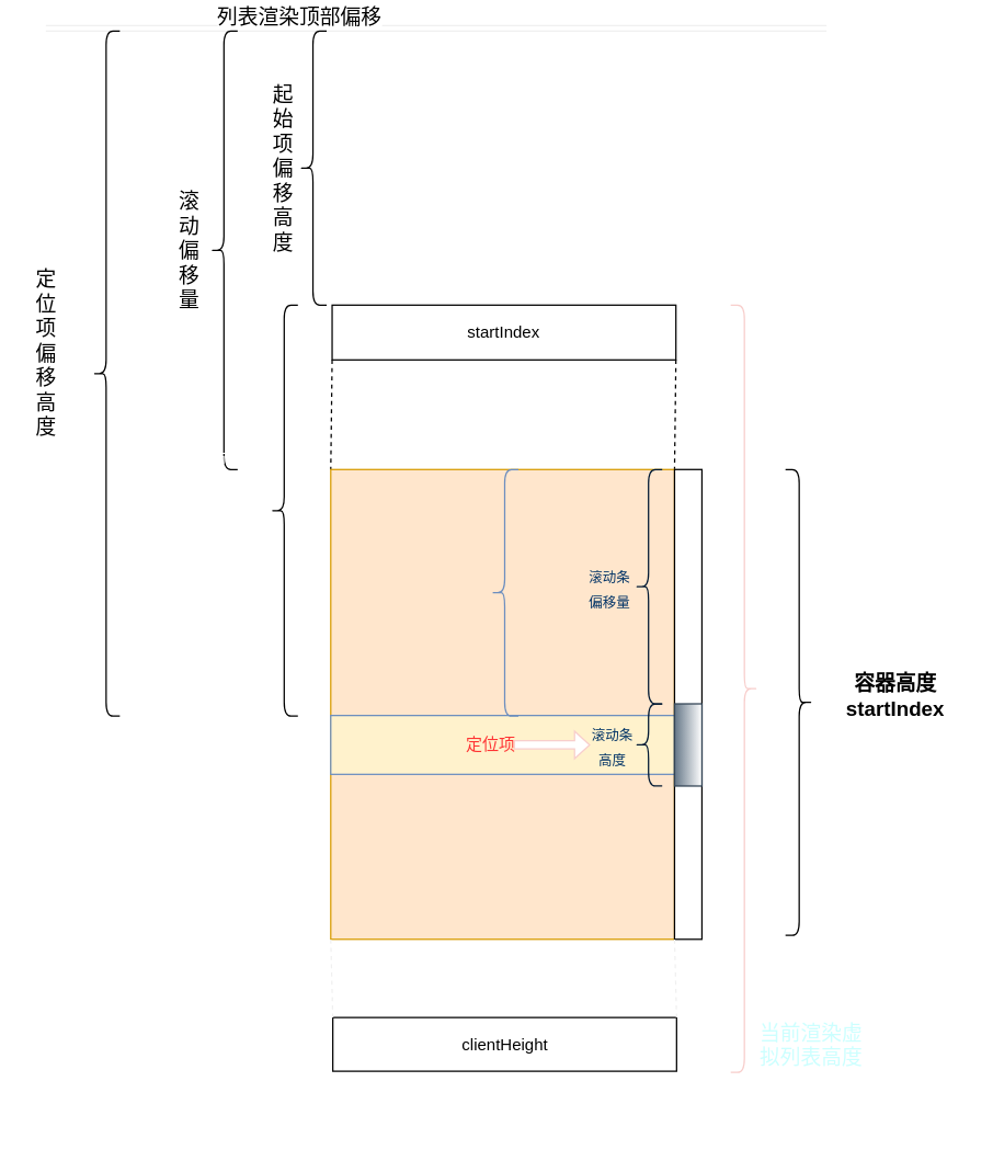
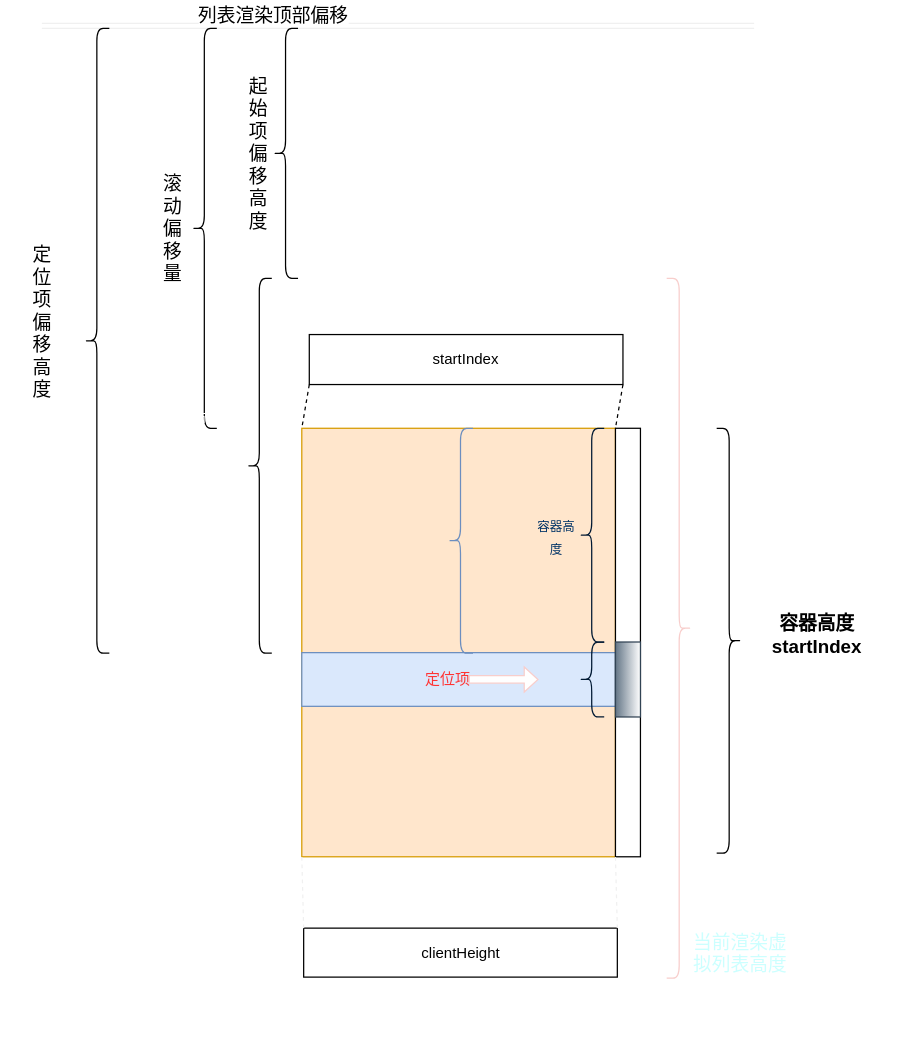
  <mxCell id="0" />
  <mxCell id="1" parent="0" />
  <mxCell id="2" value="" style="endArrow=none;dashed=1;html=1;entryX=0;entryY=0;entryDx=0;entryDy=0;exitX=0;exitY=1;exitDx=0;exitDy=0;" edge="1" parent="1" source="3" target="6"><mxGeometry width="50" height="50" relative="1" as="geometry"><mxPoint x="242" y="272" as="sourcePoint" /><mxPoint x="443" y="582" as="targetPoint" /></mxGeometry></mxCell>
- <mxCell id="3" value="startIndex" style="rounded=0;whiteSpace=wrap;html=1;" vertex="1" parent="1"><mxGeometry x="242" y="222" width="251" height="40" as="geometry" /></mxCell>
+ <mxCell id="3" value="startIndex" style="rounded=0;whiteSpace=wrap;html=1;" vertex="1" parent="1"><mxGeometry x="247" y="267" width="251" height="40" as="geometry" /></mxCell>
  <mxCell id="4" value="" style="endArrow=none;dashed=1;html=1;entryX=1;entryY=0;entryDx=0;entryDy=0;exitX=1;exitY=1;exitDx=0;exitDy=0;" edge="1" parent="1" source="3" target="6"><mxGeometry width="50" height="50" relative="1" as="geometry"><mxPoint x="252" y="282" as="sourcePoint" /><mxPoint x="252" y="337" as="targetPoint" /></mxGeometry></mxCell>
  <mxCell id="5" value="" style="group" vertex="1" connectable="0" parent="1"><mxGeometry x="241" y="342" width="390" height="483" as="geometry" /></mxCell>
  <mxCell id="6" value="" style="rounded=0;whiteSpace=wrap;html=1;fillColor=#ffe6cc;strokeColor=#d79b00;" parent="5" vertex="1"><mxGeometry width="251" height="342.901" as="geometry" /></mxCell>
- <mxCell id="7" value="&lt;font color=&quot;#ff3333&quot;&gt;定位项&amp;nbsp; &amp;nbsp; &amp;nbsp;&lt;/font&gt;" style="rounded=0;whiteSpace=wrap;html=1;fillColor=#fff2cc;strokeColor=#6c8ebf;" parent="5" vertex="1"><mxGeometry y="179.545" width="251" height="42.964" as="geometry" /></mxCell>
+ <mxCell id="7" value="&lt;font color=&quot;#ff3333&quot;&gt;定位项&amp;nbsp; &amp;nbsp; &amp;nbsp;&lt;/font&gt;" style="rounded=0;whiteSpace=wrap;html=1;fillColor=#dae8fc;strokeColor=#6c8ebf;" parent="5" vertex="1"><mxGeometry y="179.545" width="251" height="42.964" as="geometry" /></mxCell>
  <mxCell id="8" value="" style="rounded=0;whiteSpace=wrap;html=1;" vertex="1" parent="5"><mxGeometry x="251" width="20" height="342.901" as="geometry" /></mxCell>
  <mxCell id="9" value="" style="rounded=0;whiteSpace=wrap;html=1;fillColor=#647687;strokeColor=#314354;fontColor=#ffffff;gradientColor=#ffffff;gradientDirection=east;" vertex="1" parent="5"><mxGeometry x="251" y="171.03" width="20" height="60" as="geometry" /></mxCell>
  <mxCell id="10" style="edgeStyle=orthogonalEdgeStyle;rounded=0;orthogonalLoop=1;jettySize=auto;html=1;exitX=0.5;exitY=1;exitDx=0;exitDy=0;shadow=0;strokeColor=#F0F0F0;" edge="1" parent="5" source="6" target="6"><mxGeometry relative="1" as="geometry" /></mxCell>
  <mxCell id="11" value="clientHeight" style="rounded=0;whiteSpace=wrap;html=1;" vertex="1" parent="5"><mxGeometry x="1.5" y="400.003" width="251" height="39.189" as="geometry" /></mxCell>
  <mxCell id="12" value="" style="endArrow=none;dashed=1;html=1;entryX=0;entryY=1;entryDx=0;entryDy=0;exitX=1;exitY=0;exitDx=0;exitDy=0;shadow=0;strokeColor=#F0F0F0;" edge="1" parent="5" source="11" target="8"><mxGeometry width="50" height="50" relative="1" as="geometry"><mxPoint x="241" y="541.783" as="sourcePoint" /><mxPoint x="291" y="492.797" as="targetPoint" /></mxGeometry></mxCell>
  <mxCell id="13" value="" style="endArrow=none;dashed=1;html=1;entryX=0;entryY=1;entryDx=0;entryDy=0;exitX=0;exitY=0;exitDx=0;exitDy=0;shadow=0;strokeColor=#F0F0F0;" edge="1" parent="5" source="11" target="6"><mxGeometry width="50" height="50" relative="1" as="geometry"><mxPoint x="261" y="561.377" as="sourcePoint" /><mxPoint x="261" y="492.797" as="targetPoint" /></mxGeometry></mxCell>
  <mxCell id="14" value="" style="shape=curlyBracket;whiteSpace=wrap;html=1;rounded=1;fontSize=15;align=center;fillColor=#dae8fc;strokeColor=#6c8ebf;" vertex="1" parent="5"><mxGeometry x="117" width="20" height="180" as="geometry" /></mxCell>
  <mxCell id="15" value="" style="shape=curlyBracket;whiteSpace=wrap;html=1;rounded=1;labelBackgroundColor=none;gradientColor=#ffffff;fontSize=15;fontColor=#003366;align=center;strokeColor=#001933;size=0.5;" vertex="1" parent="5"><mxGeometry x="222" y="171.03" width="20" height="60" as="geometry" /></mxCell>
- <mxCell id="16" value="&lt;font style=&quot;font-size: 10px&quot;&gt;滚动条高度&lt;/font&gt;" style="text;html=1;strokeColor=none;fillColor=none;align=center;verticalAlign=middle;whiteSpace=wrap;rounded=0;labelBackgroundColor=none;fontSize=15;fontColor=#003366;" vertex="1" parent="5"><mxGeometry x="190" y="191.03" width="32" height="20" as="geometry" /></mxCell>
  <mxCell id="17" value="" style="shape=curlyBracket;whiteSpace=wrap;html=1;rounded=1;labelBackgroundColor=none;strokeColor=#001933;gradientColor=#ffffff;fontSize=15;fontColor=#003366;align=center;" vertex="1" parent="5"><mxGeometry x="222" width="20" height="171.03" as="geometry" /></mxCell>
- <mxCell id="18" value="&lt;font style=&quot;font-size: 10px&quot;&gt;滚动条偏移量&lt;/font&gt;" style="text;html=1;strokeColor=none;fillColor=none;align=center;verticalAlign=middle;whiteSpace=wrap;rounded=0;labelBackgroundColor=none;fontSize=15;fontColor=#003366;" vertex="1" parent="5"><mxGeometry x="186" y="65.52" width="36" height="40" as="geometry" /></mxCell>
+ <mxCell id="18" value="&lt;font style=&quot;font-size: 10px&quot;&gt;容器高度&lt;/font&gt;" style="text;html=1;strokeColor=none;fillColor=none;align=center;verticalAlign=middle;whiteSpace=wrap;rounded=0;labelBackgroundColor=none;fontSize=15;fontColor=#003366;" vertex="1" parent="5"><mxGeometry x="186" y="65.52" width="36" height="40" as="geometry" /></mxCell>
  <mxCell id="19" value="" style="shape=curlyBracket;whiteSpace=wrap;html=1;rounded=1;labelBackgroundColor=none;strokeColor=#F8CECC;gradientColor=#FFFFFF;fontSize=15;fontColor=#003366;align=center;direction=west;" vertex="1" parent="5"><mxGeometry x="292" y="-120" width="20" height="560" as="geometry" /></mxCell>
  <mxCell id="20" value="&lt;font color=&quot;#ccffff&quot;&gt;当前渲染虚拟列表高度&lt;/font&gt;" style="text;html=1;strokeColor=none;fillColor=none;align=center;verticalAlign=middle;whiteSpace=wrap;rounded=0;labelBackgroundColor=none;fontSize=15;fontColor=#003366;" vertex="1" parent="5"><mxGeometry x="312" y="409.6" width="78" height="20" as="geometry" /></mxCell>
  <mxCell id="21" value="" style="shape=singleArrow;direction=east;whiteSpace=wrap;html=1;labelBackgroundColor=none;strokeColor=#F8CECC;gradientColor=#FFFFFF;fontSize=15;fontColor=#003366;align=center;" vertex="1" parent="5"><mxGeometry x="134" y="191.03" width="55" height="20" as="geometry" /></mxCell>
  <mxCell id="22" value="" style="shape=curlyBracket;whiteSpace=wrap;html=1;rounded=1;gradientColor=#ffffff;direction=west;" vertex="1" parent="1"><mxGeometry x="573" y="342" width="20" height="340" as="geometry" /></mxCell>
  <mxCell id="23" value="容器高度&lt;br&gt;startIndex" style="text;strokeColor=none;fillColor=none;html=1;fontSize=15;fontStyle=1;verticalAlign=middle;align=center;" vertex="1" parent="1"><mxGeometry x="603" y="487" width="100" height="40" as="geometry" /></mxCell>
  <mxCell id="24" value="" style="shape=link;html=1;shadow=0;strokeColor=#F0F0F0;fontSize=15;" edge="1" parent="1"><mxGeometry width="50" height="50" relative="1" as="geometry"><mxPoint x="33" y="20" as="sourcePoint" /><mxPoint x="603" y="20" as="targetPoint" /></mxGeometry></mxCell>
  <mxCell id="25" value="列表渲染顶部偏移" style="edgeLabel;html=1;align=center;verticalAlign=middle;resizable=0;points=[];fontSize=15;" vertex="1" connectable="0" parent="24"><mxGeometry x="-0.353" y="-3" relative="1" as="geometry"><mxPoint y="-13" as="offset" /></mxGeometry></mxCell>
  <mxCell id="26" value="&lt;pre style=&quot;line-height: 130%&quot;&gt;&lt;div&gt;&lt;br&gt;&lt;/div&gt;&lt;/pre&gt;" style="shape=curlyBracket;whiteSpace=wrap;html=1;rounded=1;gradientColor=#ffffff;fontSize=15;align=right;" vertex="1" parent="1"><mxGeometry x="218" width="20" height="200" as="geometry" y="22" /></mxCell>
  <mxCell id="27" value="起始项偏移高度" style="text;html=1;strokeColor=none;fillColor=none;align=center;verticalAlign=middle;whiteSpace=wrap;rounded=0;fontSize=15;" vertex="1" parent="1"><mxGeometry x="193" y="62" width="27" height="120" as="geometry" /></mxCell>
  <mxCell id="28" value="" style="shape=curlyBracket;whiteSpace=wrap;html=1;rounded=1;gradientColor=#ffffff;fontSize=15;" vertex="1" parent="1"><mxGeometry x="153" width="20" height="320" as="geometry" y="22" /></mxCell>
  <mxCell id="29" value="滚动偏移量" style="text;html=1;strokeColor=none;fillColor=none;align=center;verticalAlign=middle;whiteSpace=wrap;rounded=0;fontSize=15;" vertex="1" parent="1"><mxGeometry x="123" y="122" width="30" height="120" as="geometry" /></mxCell>
  <mxCell id="30" value="" style="shape=curlyBracket;whiteSpace=wrap;html=1;rounded=1;gradientColor=#ffffff;fontSize=15;" vertex="1" parent="1"><mxGeometry x="67" width="20" height="500" as="geometry" y="22" /></mxCell>
  <mxCell id="31" value="定位项偏移高度" style="text;html=1;strokeColor=none;fillColor=none;align=center;verticalAlign=middle;whiteSpace=wrap;rounded=0;fontSize=15;" vertex="1" parent="1"><mxGeometry x="20" y="197" width="27" height="120" as="geometry" /></mxCell>
  <mxCell id="32" value="" style="shape=curlyBracket;whiteSpace=wrap;html=1;rounded=1;gradientColor=#ffffff;fontSize=15;align=center;" vertex="1" parent="1"><mxGeometry x="197" y="222" width="20" height="300" as="geometry" /></mxCell>
  <mxCell id="33" value="&lt;span style=&quot;font-family: &amp;#34;menlo&amp;#34; , &amp;#34;monaco&amp;#34; , &amp;#34;consolas&amp;#34; , &amp;#34;courier new&amp;#34; , monospace ; font-size: 12px ; font-style: normal ; font-weight: 400 ; letter-spacing: normal ; text-indent: 0px ; text-transform: none ; word-spacing: 0px ; float: none ; display: inline&quot;&gt;起始项至定位项的高度&lt;br&gt;&lt;br&gt;&lt;/span&gt;" style="text;html=1;strokeColor=none;fillColor=none;align=center;verticalAlign=middle;whiteSpace=wrap;rounded=0;fontSize=15;labelBackgroundColor=none;fontColor=#FFFFFF;" vertex="1" parent="1"><mxGeometry x="123" y="352" width="60" height="20" as="geometry" /></mxCell>
